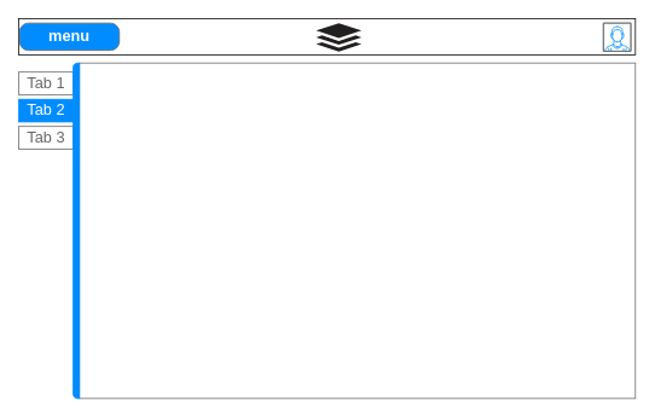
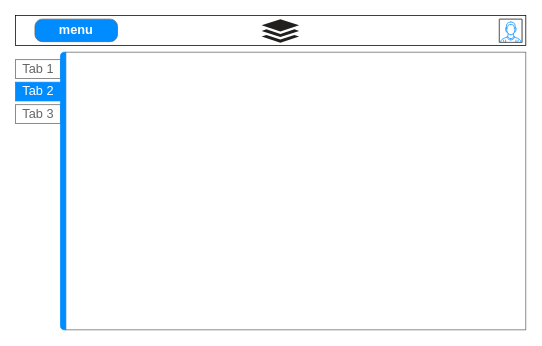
  <mxCell id="0" />
  <mxCell id="1" parent="0" />
  <mxCell id="2" value="" style="strokeWidth=1;shadow=0;dashed=0;align=center;html=1;shape=mxgraph.mockup.containers.marginRect2;rectMarginLeft=67;strokeColor=#666666;gradientColor=none;whiteSpace=wrap;" vertex="1" parent="1"><mxGeometry x="20" y="69" width="680" height="370" as="geometry" /></mxCell>
  <mxCell id="3" value="Tab 1" style="strokeColor=inherit;fillColor=inherit;gradientColor=inherit;strokeWidth=1;shadow=0;dashed=0;align=center;html=1;shape=mxgraph.mockup.containers.rrect;rSize=0;fontSize=17;fontColor=#666666;" vertex="1" parent="2"><mxGeometry width="60" height="25" relative="1" as="geometry"><mxPoint y="10" as="offset" /></mxGeometry></mxCell>
  <mxCell id="4" value="Tab 2" style="strokeWidth=1;shadow=0;dashed=0;align=center;html=1;shape=mxgraph.mockup.containers.rrect;rSize=0;fontSize=17;fontColor=#ffffff;strokeColor=#008cff;fillColor=#008cff;" vertex="1" parent="2"><mxGeometry width="60" height="25" relative="1" as="geometry"><mxPoint y="40" as="offset" /></mxGeometry></mxCell>
  <mxCell id="5" value="Tab 3" style="strokeColor=inherit;fillColor=inherit;gradientColor=inherit;strokeWidth=1;shadow=0;dashed=0;align=center;html=1;shape=mxgraph.mockup.containers.rrect;rSize=0;fontSize=17;fontColor=#666666;" vertex="1" parent="2"><mxGeometry width="60" height="25" relative="1" as="geometry"><mxPoint y="70" as="offset" /></mxGeometry></mxCell>
  <mxCell id="6" value="" style="strokeWidth=1;shadow=0;dashed=0;align=center;html=1;shape=mxgraph.mockup.containers.leftButton;rSize=5;strokeColor=#008cff;fillColor=#008cff;resizeHeight=1;movable=0;deletable=0;" vertex="1" parent="2"><mxGeometry width="7" height="370" relative="1" as="geometry"><mxPoint x="60" as="offset" /></mxGeometry></mxCell>
  <mxCell id="7" value="" style="rounded=0;whiteSpace=wrap;html=1;" vertex="1" parent="1"><mxGeometry x="20" y="20" width="680" height="40" as="geometry" /></mxCell>
  <mxCell id="8" value="" style="verticalLabelPosition=bottom;shadow=0;dashed=0;align=center;html=1;verticalAlign=top;strokeWidth=1;shape=mxgraph.mockup.containers.userMale;strokeColor=#666666;strokeColor2=#008cff;" vertex="1" parent="1"><mxGeometry x="665" y="25" width="30" height="31" as="geometry" /></mxCell>
- <mxCell id="9" value="menu" style="strokeWidth=1;shadow=0;dashed=0;align=center;html=1;shape=mxgraph.mockup.buttons.button;strokeColor=#666666;fontColor=#ffffff;mainText=;buttonStyle=round;fontSize=17;fontStyle=1;fillColor=#008cff;whiteSpace=wrap;" vertex="1" parent="1"><mxGeometry x="21" y="25" width="110" height="30" as="geometry" /></mxCell>
+ <mxCell id="9" value="menu" style="strokeWidth=1;shadow=0;dashed=0;align=center;html=1;shape=mxgraph.mockup.buttons.button;strokeColor=#666666;fontColor=#ffffff;mainText=;buttonStyle=round;fontSize=17;fontStyle=1;fillColor=#008cff;whiteSpace=wrap;" vertex="1" parent="1"><mxGeometry x="46" y="25" width="110" height="30" as="geometry" /></mxCell>
  <mxCell id="10" value="" style="dashed=0;outlineConnect=0;html=1;align=center;labelPosition=center;verticalLabelPosition=bottom;verticalAlign=top;shape=mxgraph.weblogos.buffer;fillColor=#221F1F;strokeColor=none" vertex="1" parent="1"><mxGeometry x="348" y="25" width="50" height="31.4" as="geometry" /></mxCell>
